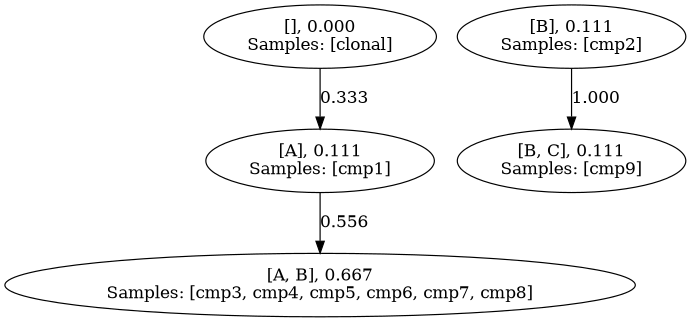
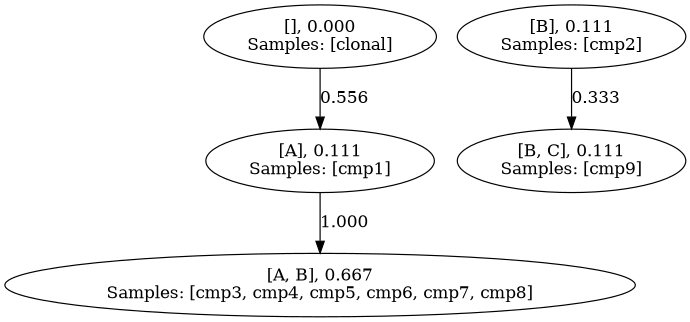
  digraph {
    n1 [label="[], 0.000\nSamples: [clonal]\n"]
    n2 [label="[A], 0.111\nSamples: [cmp1]\n"]
    n3 [label="[B], 0.111\nSamples: [cmp2]\n"]
    n4 [label="[B, C], 0.111\nSamples: [cmp9]\n"]
    n5 [label="[A, B], 0.667\nSamples: [cmp3, cmp4, cmp5, cmp6, cmp7, cmp8]\n"]
-   n1 -> n2 [label=0.333]
-   n2 -> n5 [label=0.556]
-   n3 -> n4 [label=1.000]
+   n1 -> n2 [label=0.556]
+   n2 -> n5 [label=1.000]
+   n3 -> n4 [label=0.333]
  }
